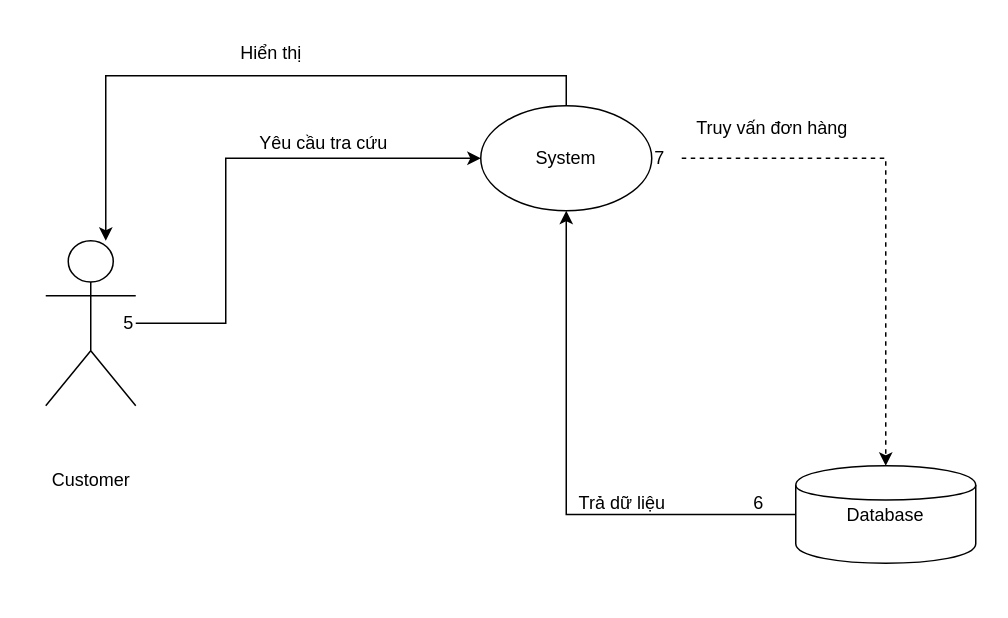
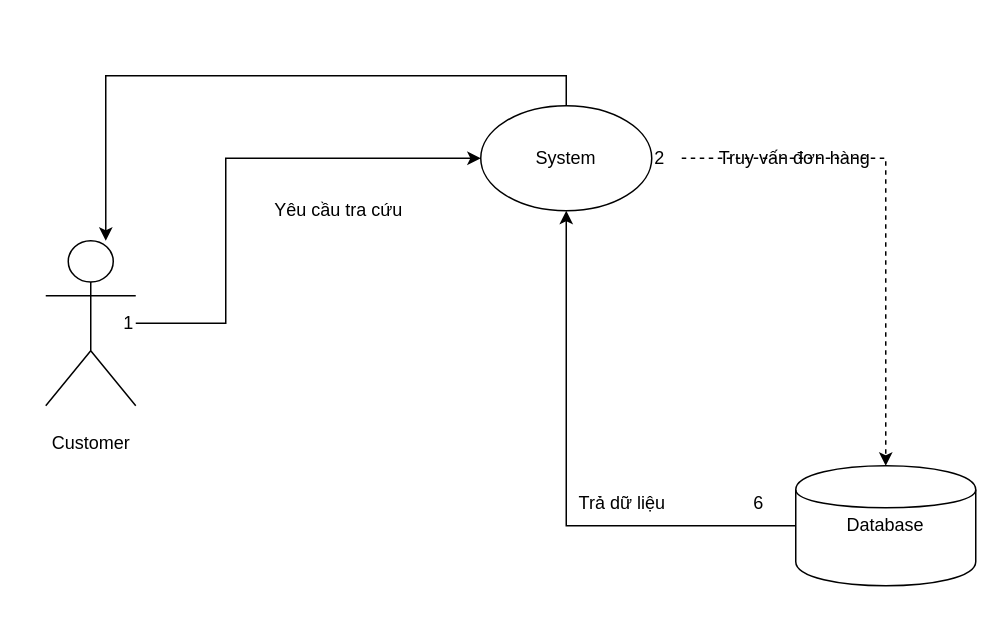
  <mxCell id="0" />
  <mxCell id="1" parent="0" />
  <mxCell id="2" style="edgeStyle=orthogonalEdgeStyle;rounded=0;orthogonalLoop=1;jettySize=auto;html=1;entryX=0;entryY=0.5;entryDx=0;entryDy=0;" edge="1" parent="1" source="3" target="6"><mxGeometry relative="1" as="geometry"><Array as="points"><mxPoint x="150" y="215" /><mxPoint x="150" y="105" /></Array></mxGeometry></mxCell>
  <mxCell id="3" value="" style="shape=umlActor;html=1;" vertex="1" parent="1"><mxGeometry x="30" y="160" width="60" height="110" as="geometry" /></mxCell>
- <mxCell id="4" value="Customer" style="text;html=1;align=center;verticalAlign=middle;resizable=0;points=[];autosize=1;strokeColor=none;fillColor=none;" vertex="1" parent="1"><mxGeometry x="20" y="305" width="80" height="30" as="geometry" /></mxCell>
+ <mxCell id="4" value="Customer" style="text;html=1;align=center;verticalAlign=middle;resizable=0;points=[];autosize=1;strokeColor=none;fillColor=none;" vertex="1" parent="1"><mxGeometry x="20" y="280" width="80" height="30" as="geometry" /></mxCell>
  <mxCell id="5" style="edgeStyle=orthogonalEdgeStyle;rounded=0;orthogonalLoop=1;jettySize=auto;html=1;dashed=1;" edge="1" parent="1" source="11" target="8"><mxGeometry relative="1" as="geometry" /></mxCell>
  <mxCell id="6" value="System" style="ellipse;whiteSpace=wrap;html=1;" vertex="1" parent="1"><mxGeometry x="320" y="70" width="114" height="70" as="geometry" /></mxCell>
  <mxCell id="7" style="edgeStyle=orthogonalEdgeStyle;rounded=0;orthogonalLoop=1;jettySize=auto;html=1;entryX=0.5;entryY=1;entryDx=0;entryDy=0;" edge="1" parent="1" source="8" target="6"><mxGeometry relative="1" as="geometry" /></mxCell>
- <mxCell id="8" value="Database" style="shape=cylinder;whiteSpace=wrap;html=1;" vertex="1" parent="1"><mxGeometry x="530" y="310" width="120" height="65" as="geometry" /></mxCell>
- <mxCell id="9" value="5" style="text;html=1;align=center;verticalAlign=middle;resizable=0;points=[];autosize=1;strokeColor=none;fillColor=none;" vertex="1" parent="1"><mxGeometry x="70" y="200" width="30" height="30" as="geometry" /></mxCell>
- <mxCell id="10" value="Yêu cầu tra cứu" style="text;html=1;align=center;verticalAlign=middle;resizable=0;points=[];autosize=1;strokeColor=none;fillColor=none;" vertex="1" parent="1"><mxGeometry x="160" y="80" width="110" height="30" as="geometry" /></mxCell>
- <mxCell id="11" value="7" style="text;html=1;align=center;verticalAlign=middle;resizable=0;points=[];autosize=1;strokeColor=none;fillColor=none;" vertex="1" parent="1"><mxGeometry x="424" y="90" width="30" height="30" as="geometry" /></mxCell>
- <mxCell id="12" value="Truy vấn đơn hàng" style="text;html=1;align=center;verticalAlign=middle;resizable=0;points=[];autosize=1;strokeColor=none;fillColor=none;" vertex="1" parent="1"><mxGeometry x="454" y="70" width="120" height="30" as="geometry" /></mxCell>
+ <mxCell id="8" value="Database" style="shape=cylinder;whiteSpace=wrap;html=1;" vertex="1" parent="1"><mxGeometry x="530" y="310" width="120" height="80" as="geometry" /></mxCell>
+ <mxCell id="9" value="1" style="text;html=1;align=center;verticalAlign=middle;resizable=0;points=[];autosize=1;strokeColor=none;fillColor=none;" vertex="1" parent="1"><mxGeometry x="70" y="200" width="30" height="30" as="geometry" /></mxCell>
+ <mxCell id="10" value="Yêu cầu tra cứu" style="text;html=1;align=center;verticalAlign=middle;resizable=0;points=[];autosize=1;strokeColor=none;fillColor=none;" vertex="1" parent="1"><mxGeometry x="170" y="125" width="110" height="30" as="geometry" /></mxCell>
+ <mxCell id="11" value="2" style="text;html=1;align=center;verticalAlign=middle;resizable=0;points=[];autosize=1;strokeColor=none;fillColor=none;" vertex="1" parent="1"><mxGeometry x="424" y="90" width="30" height="30" as="geometry" /></mxCell>
+ <mxCell id="12" value="Truy vấn đơn hàng" style="text;html=1;align=center;verticalAlign=middle;resizable=0;points=[];autosize=1;strokeColor=none;fillColor=none;" vertex="1" parent="1"><mxGeometry x="469" y="90" width="120" height="30" as="geometry" /></mxCell>
  <mxCell id="13" value="6" style="text;html=1;align=center;verticalAlign=middle;resizable=0;points=[];autosize=1;strokeColor=none;fillColor=none;" vertex="1" parent="1"><mxGeometry x="490" y="320" width="30" height="30" as="geometry" /></mxCell>
  <mxCell id="14" value="Trả dữ liệu" style="text;html=1;align=center;verticalAlign=middle;resizable=0;points=[];autosize=1;strokeColor=none;fillColor=none;" vertex="1" parent="1"><mxGeometry x="374" y="320" width="80" height="30" as="geometry" /></mxCell>
  <mxCell id="15" style="edgeStyle=orthogonalEdgeStyle;rounded=0;orthogonalLoop=1;jettySize=auto;html=1;entryX=0.667;entryY=0;entryDx=0;entryDy=0;entryPerimeter=0;" edge="1" parent="1" source="6" target="3"><mxGeometry relative="1" as="geometry"><Array as="points"><mxPoint x="377" y="50" /><mxPoint x="70" y="50" /></Array></mxGeometry></mxCell>
- <mxCell id="16" value="Hiển thị" style="text;html=1;align=center;verticalAlign=middle;resizable=0;points=[];autosize=1;strokeColor=none;fillColor=none;" vertex="1" parent="1"><mxGeometry x="150" y="20" width="60" height="30" as="geometry" /></mxCell>
